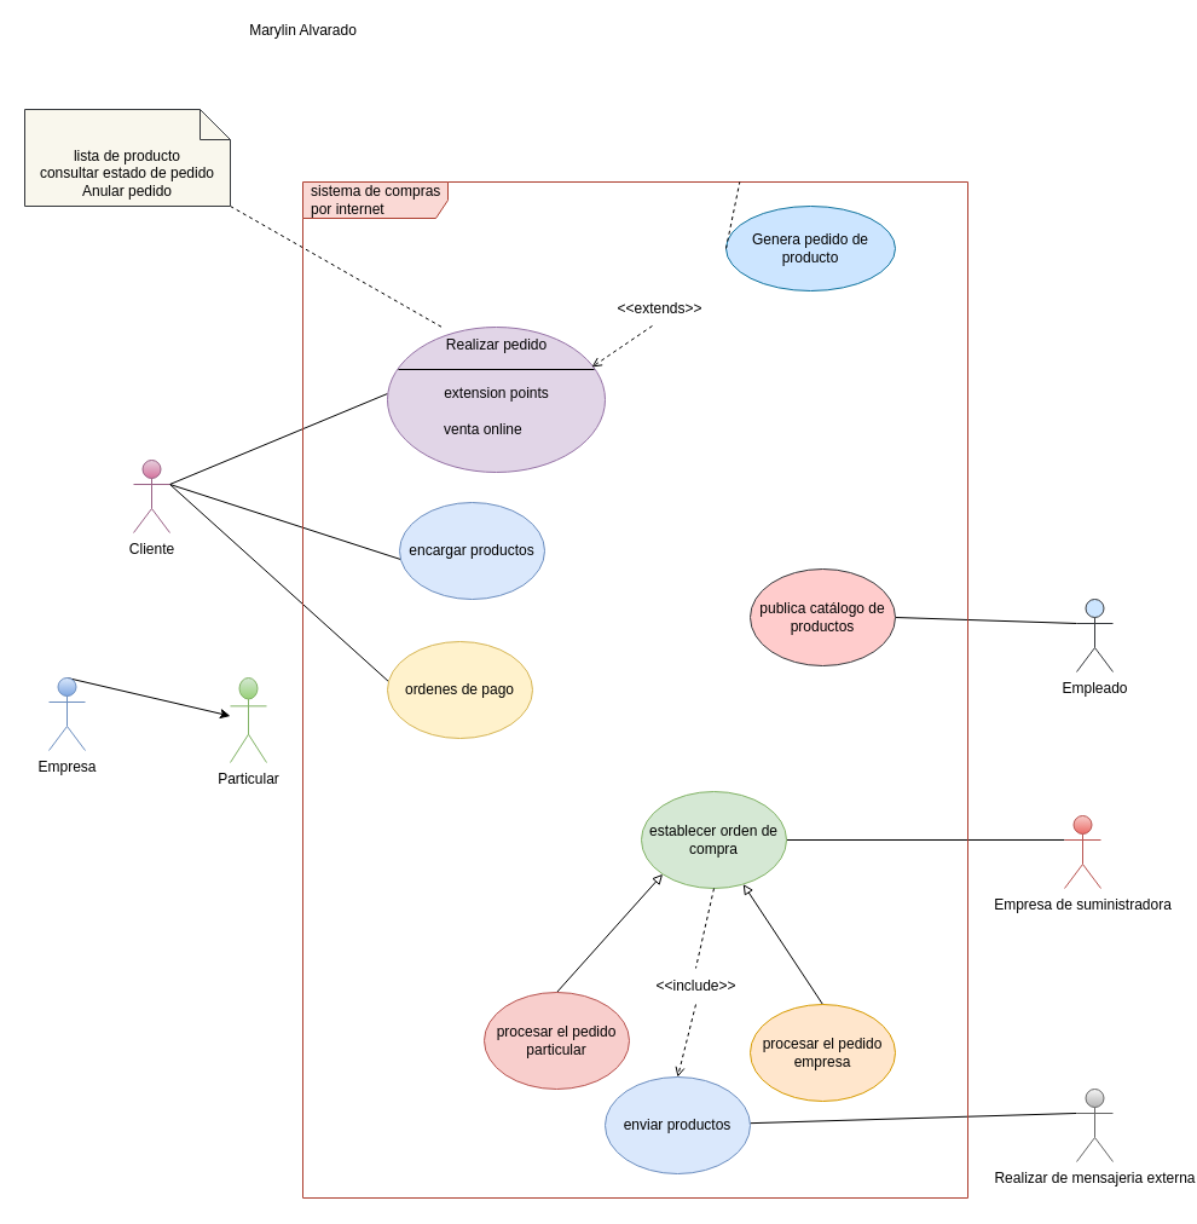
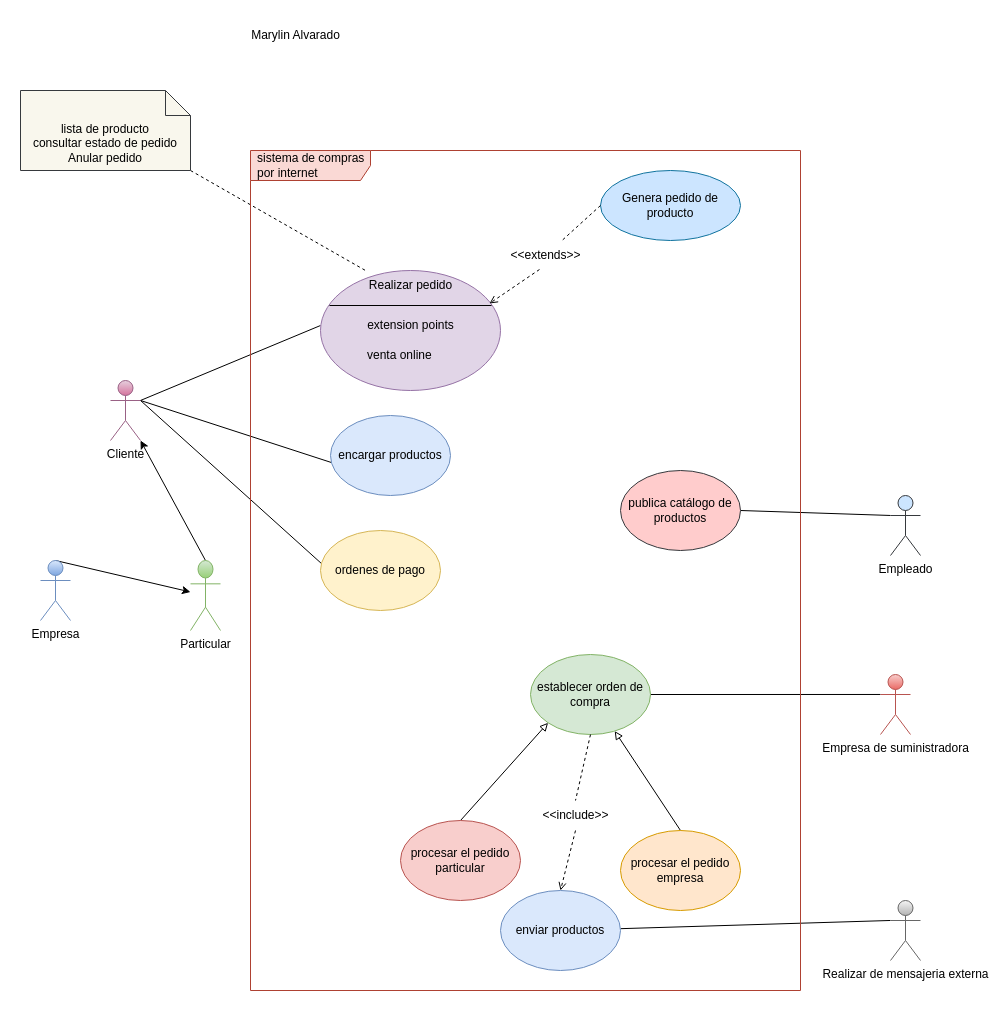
  <mxCell id="0" />
  <mxCell id="1" parent="0" />
  <mxCell id="2" style="edgeStyle=none;rounded=0;orthogonalLoop=1;jettySize=auto;html=1;exitX=1;exitY=0.333;exitDx=0;exitDy=0;exitPerimeter=0;entryX=0;entryY=0.5;entryDx=0;entryDy=0;endArrow=none;endFill=0;" edge="1" parent="1" source="5" target="20"><mxGeometry relative="1" as="geometry" /></mxCell>
  <mxCell id="3" style="edgeStyle=none;rounded=0;orthogonalLoop=1;jettySize=auto;html=1;exitX=1;exitY=0.333;exitDx=0;exitDy=0;exitPerimeter=0;entryX=0.008;entryY=0.588;entryDx=0;entryDy=0;entryPerimeter=0;endArrow=none;endFill=0;" edge="1" parent="1" source="5" target="33"><mxGeometry relative="1" as="geometry" /></mxCell>
  <mxCell id="4" style="edgeStyle=none;rounded=0;orthogonalLoop=1;jettySize=auto;html=1;exitX=1;exitY=0.333;exitDx=0;exitDy=0;exitPerimeter=0;entryX=0.017;entryY=0.425;entryDx=0;entryDy=0;entryPerimeter=0;endArrow=none;endFill=0;" edge="1" parent="1" source="5" target="34"><mxGeometry relative="1" as="geometry" /></mxCell>
  <mxCell id="5" value="Cliente" style="shape=umlActor;verticalLabelPosition=bottom;verticalAlign=top;html=1;outlineConnect=0;fillColor=#e6d0de;gradientColor=#d5739d;strokeColor=#996185;" vertex="1" parent="1"><mxGeometry x="110" y="380" width="30" height="60" as="geometry" /></mxCell>
+ <mxCell id="6" style="edgeStyle=none;rounded=0;orthogonalLoop=1;jettySize=auto;html=1;exitX=0.5;exitY=0;exitDx=0;exitDy=0;exitPerimeter=0;entryX=1;entryY=1;entryDx=0;entryDy=0;entryPerimeter=0;" edge="1" parent="1" source="7" target="5"><mxGeometry relative="1" as="geometry" /></mxCell>
  <mxCell id="7" value="Particular" style="shape=umlActor;verticalLabelPosition=bottom;verticalAlign=top;html=1;outlineConnect=0;fillColor=#d5e8d4;gradientColor=#97d077;strokeColor=#82b366;" vertex="1" parent="1"><mxGeometry x="190" y="560" width="30" height="70" as="geometry" /></mxCell>
  <mxCell id="8" style="rounded=0;orthogonalLoop=1;jettySize=auto;html=1;exitX=0.5;exitY=0;exitDx=0;exitDy=0;exitPerimeter=0;" edge="1" parent="1" source="9" target="7"><mxGeometry relative="1" as="geometry" /></mxCell>
  <mxCell id="9" value="Empresa" style="shape=umlActor;verticalLabelPosition=bottom;verticalAlign=top;html=1;outlineConnect=0;fillColor=#dae8fc;gradientColor=#7ea6e0;strokeColor=#6c8ebf;" vertex="1" parent="1"><mxGeometry x="40" y="560" width="30" height="60" as="geometry" /></mxCell>
  <mxCell id="10" style="edgeStyle=none;rounded=0;orthogonalLoop=1;jettySize=auto;html=1;exitX=0;exitY=0.333;exitDx=0;exitDy=0;exitPerimeter=0;entryX=1;entryY=0.5;entryDx=0;entryDy=0;endArrow=none;endFill=0;" edge="1" parent="1" source="11" target="25"><mxGeometry relative="1" as="geometry" /></mxCell>
  <mxCell id="11" value="Empresa de suministradora" style="shape=umlActor;verticalLabelPosition=bottom;verticalAlign=top;html=1;outlineConnect=0;fillColor=#f8cecc;gradientColor=#ea6b66;strokeColor=#b85450;" vertex="1" parent="1"><mxGeometry x="880" y="674" width="30" height="60" as="geometry" /></mxCell>
  <mxCell id="12" style="edgeStyle=none;rounded=0;orthogonalLoop=1;jettySize=auto;html=1;exitX=0;exitY=0.333;exitDx=0;exitDy=0;exitPerimeter=0;endArrow=none;endFill=0;" edge="1" parent="1" source="13" target="30"><mxGeometry relative="1" as="geometry" /></mxCell>
  <mxCell id="13" value="Realizar de mensajeria externa" style="shape=umlActor;verticalLabelPosition=bottom;verticalAlign=top;html=1;outlineConnect=0;fillColor=#f5f5f5;gradientColor=#b3b3b3;strokeColor=#666666;" vertex="1" parent="1"><mxGeometry x="890" y="900" width="30" height="60" as="geometry" /></mxCell>
  <mxCell id="14" style="edgeStyle=none;rounded=0;orthogonalLoop=1;jettySize=auto;html=1;exitX=0;exitY=0.333;exitDx=0;exitDy=0;exitPerimeter=0;entryX=1;entryY=0.5;entryDx=0;entryDy=0;endArrow=none;endFill=0;" edge="1" parent="1" source="15" target="16"><mxGeometry relative="1" as="geometry" /></mxCell>
  <mxCell id="15" value="Empleado" style="shape=umlActor;verticalLabelPosition=bottom;verticalAlign=top;html=1;outlineConnect=0;fillColor=#cce5ff;strokeColor=#36393d;" vertex="1" parent="1"><mxGeometry x="890" y="495" width="30" height="60" as="geometry" /></mxCell>
  <mxCell id="16" value="publica catálogo de productos" style="ellipse;whiteSpace=wrap;html=1;fillColor=#ffcccc;strokeColor=#36393d;" vertex="1" parent="1"><mxGeometry x="620" y="470" width="120" height="80" as="geometry" /></mxCell>
  <mxCell id="17" value="" style="shape=ellipse;container=1;horizontal=1;horizontalStack=0;resizeParent=1;resizeParentMax=0;resizeLast=0;html=1;dashed=0;collapsible=0;fillColor=#e1d5e7;strokeColor=#9673a6;" vertex="1" parent="1"><mxGeometry x="320" y="270" width="180" height="120" as="geometry" /></mxCell>
  <mxCell id="18" value="Realizar pedido" style="html=1;strokeColor=none;fillColor=none;align=center;verticalAlign=middle;rotatable=0;" vertex="1" parent="17"><mxGeometry width="180" height="30" as="geometry" /></mxCell>
  <mxCell id="19" value="" style="line;strokeWidth=1;fillColor=none;rotatable=0;labelPosition=right;points=[];portConstraint=eastwest;dashed=0;resizeWidth=1;" vertex="1" parent="17"><mxGeometry x="9" y="30" width="162" height="10" as="geometry" /></mxCell>
  <mxCell id="20" value="extension points" style="text;html=1;align=center;verticalAlign=middle;rotatable=0;" vertex="1" parent="17"><mxGeometry y="40" width="180" height="30" as="geometry" /></mxCell>
  <mxCell id="21" value="venta online" style="text;html=1;align=left;verticalAlign=middle;rotatable=0;spacingLeft=25;" vertex="1" parent="17"><mxGeometry x="20" y="70" width="180" height="30" as="geometry" /></mxCell>
  <mxCell id="22" style="edgeStyle=none;rounded=0;orthogonalLoop=1;jettySize=auto;html=1;exitX=1;exitY=1;exitDx=0;exitDy=0;exitPerimeter=0;entryX=0.25;entryY=0;entryDx=0;entryDy=0;endArrow=none;endFill=0;dashed=1;" edge="1" parent="1" source="23" target="18"><mxGeometry relative="1" as="geometry" /></mxCell>
  <mxCell id="23" value="lista de producto&lt;br&gt;consultar estado de pedido&lt;br&gt;Anular pedido" style="shape=note2;boundedLbl=1;whiteSpace=wrap;html=1;size=25;verticalAlign=top;align=center;fillColor=#f9f7ed;strokeColor=#36393d;" vertex="1" parent="1"><mxGeometry x="20" y="90" width="170" height="80" as="geometry" /></mxCell>
  <mxCell id="24" style="edgeStyle=none;rounded=0;orthogonalLoop=1;jettySize=auto;html=1;exitX=0.5;exitY=1;exitDx=0;exitDy=0;entryX=0.5;entryY=0;entryDx=0;entryDy=0;endArrow=open;endFill=0;dashed=1;startArrow=none;" edge="1" parent="1" source="31" target="30"><mxGeometry relative="1" as="geometry" /></mxCell>
  <mxCell id="25" value="establecer orden de compra" style="ellipse;whiteSpace=wrap;html=1;fillColor=#d5e8d4;strokeColor=#82b366;" vertex="1" parent="1"><mxGeometry x="530" y="654" width="120" height="80" as="geometry" /></mxCell>
  <mxCell id="26" style="edgeStyle=none;rounded=0;orthogonalLoop=1;jettySize=auto;html=1;exitX=0.5;exitY=0;exitDx=0;exitDy=0;endArrow=block;endFill=0;" edge="1" parent="1" source="27" target="25"><mxGeometry relative="1" as="geometry" /></mxCell>
  <mxCell id="27" value="procesar el pedido empresa" style="ellipse;whiteSpace=wrap;html=1;fillColor=#ffe6cc;strokeColor=#d79b00;" vertex="1" parent="1"><mxGeometry x="620" y="830" width="120" height="80" as="geometry" /></mxCell>
  <mxCell id="28" style="edgeStyle=none;rounded=0;orthogonalLoop=1;jettySize=auto;html=1;exitX=0.5;exitY=0;exitDx=0;exitDy=0;entryX=0;entryY=1;entryDx=0;entryDy=0;endArrow=block;endFill=0;" edge="1" parent="1" source="29" target="25"><mxGeometry relative="1" as="geometry" /></mxCell>
  <mxCell id="29" value="procesar el pedido particular" style="ellipse;whiteSpace=wrap;html=1;fillColor=#f8cecc;strokeColor=#b85450;" vertex="1" parent="1"><mxGeometry x="400" y="820" width="120" height="80" as="geometry" /></mxCell>
  <mxCell id="30" value="enviar productos" style="ellipse;whiteSpace=wrap;html=1;fillColor=#dae8fc;strokeColor=#6c8ebf;" vertex="1" parent="1"><mxGeometry x="500" y="890" width="120" height="80" as="geometry" /></mxCell>
  <mxCell id="31" value="&amp;lt;&amp;lt;include&amp;gt;&amp;gt;" style="text;html=1;align=center;verticalAlign=middle;resizable=0;points=[];autosize=1;strokeColor=none;fillColor=none;" vertex="1" parent="1"><mxGeometry x="530" y="800" width="90" height="30" as="geometry" /></mxCell>
  <mxCell id="32" value="" style="edgeStyle=none;rounded=0;orthogonalLoop=1;jettySize=auto;html=1;exitX=0.5;exitY=1;exitDx=0;exitDy=0;entryX=0.5;entryY=0;entryDx=0;entryDy=0;endArrow=none;endFill=0;dashed=1;" edge="1" parent="1" source="25" target="31"><mxGeometry relative="1" as="geometry"><mxPoint x="590" y="734" as="sourcePoint" /><mxPoint x="560" y="890" as="targetPoint" /></mxGeometry></mxCell>
  <mxCell id="33" value="encargar productos" style="ellipse;whiteSpace=wrap;html=1;fillColor=#dae8fc;strokeColor=#6c8ebf;" vertex="1" parent="1"><mxGeometry x="330" y="415" width="120" height="80" as="geometry" /></mxCell>
  <mxCell id="34" value="ordenes de pago" style="ellipse;whiteSpace=wrap;html=1;fillColor=#fff2cc;strokeColor=#d6b656;" vertex="1" parent="1"><mxGeometry x="320" y="530" width="120" height="80" as="geometry" /></mxCell>
  <mxCell id="35" value="sistema de compras por internet" style="shape=umlFrame;whiteSpace=wrap;html=1;width=120;height=30;boundedLbl=1;verticalAlign=middle;align=left;spacingLeft=5;fillColor=#fad9d5;strokeColor=#ae4132;" vertex="1" parent="1"><mxGeometry x="250" y="150" width="550" height="840" as="geometry" /></mxCell>
  <mxCell id="36" style="edgeStyle=none;rounded=0;orthogonalLoop=1;jettySize=auto;html=1;exitX=0.433;exitY=0.967;exitDx=0;exitDy=0;entryX=0.939;entryY=1.1;entryDx=0;entryDy=0;entryPerimeter=0;endArrow=open;endFill=0;dashed=1;startArrow=none;startFill=0;exitPerimeter=0;" edge="1" parent="1" source="38" target="18"><mxGeometry relative="1" as="geometry" /></mxCell>
  <mxCell id="37" value="Genera pedido de producto" style="ellipse;whiteSpace=wrap;html=1;fillColor=#cce5ff;strokeColor=#10739e;" vertex="1" parent="1"><mxGeometry x="600" y="170" width="140" height="70" as="geometry" /></mxCell>
  <mxCell id="38" value="&amp;lt;&amp;lt;extends&amp;gt;&amp;gt;" style="text;html=1;align=center;verticalAlign=middle;resizable=0;points=[];autosize=1;strokeColor=none;fillColor=none;" vertex="1" parent="1"><mxGeometry x="500" width="90" height="30" as="geometry" y="240" /></mxCell>
- <mxCell id="39" value="" style="edgeStyle=none;rounded=0;orthogonalLoop=1;jettySize=auto;html=1;exitX=0;exitY=0.5;exitDx=0;exitDy=0;endArrow=none;endFill=0;dashed=1;startArrow=none;startFill=0;" edge="1" parent="1" source="37" target="35"><mxGeometry relative="1" as="geometry"><mxPoint x="570" y="225" as="sourcePoint" /><mxPoint x="489.02" y="303" as="targetPoint" /></mxGeometry></mxCell>
- <mxCell id="40" value="Marylin Alvarado" style="text;html=1;align=center;verticalAlign=middle;resizable=0;points=[];autosize=1;strokeColor=none;fillColor=none;" vertex="1" parent="1"><mxGeometry x="195" y="10" width="110" height="30" as="geometry" /></mxCell>
+ <mxCell id="39" value="" style="edgeStyle=none;rounded=0;orthogonalLoop=1;jettySize=auto;html=1;exitX=0;exitY=0.5;exitDx=0;exitDy=0;endArrow=none;endFill=0;dashed=1;startArrow=none;startFill=0;" edge="1" parent="1" source="37" target="38"><mxGeometry relative="1" as="geometry"><mxPoint x="570" y="225" as="sourcePoint" /><mxPoint x="489.02" y="303" as="targetPoint" /></mxGeometry></mxCell>
+ <mxCell id="40" value="Marylin Alvarado" style="text;html=1;align=center;verticalAlign=middle;resizable=0;points=[];autosize=1;strokeColor=none;fillColor=none;" vertex="1" parent="1"><mxGeometry x="240" y="20" width="110" height="30" as="geometry" /></mxCell>
